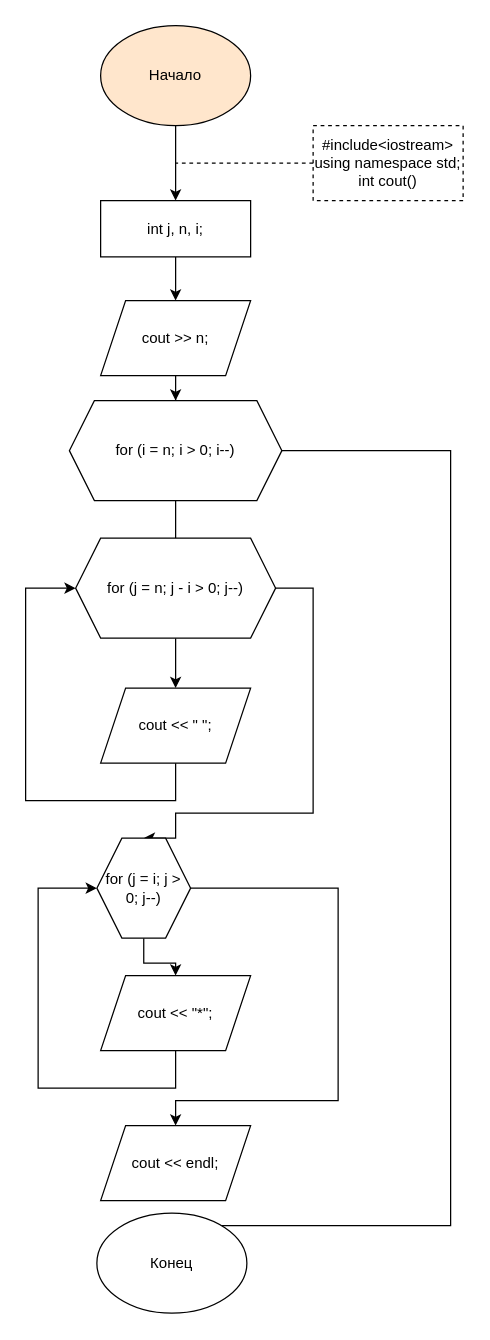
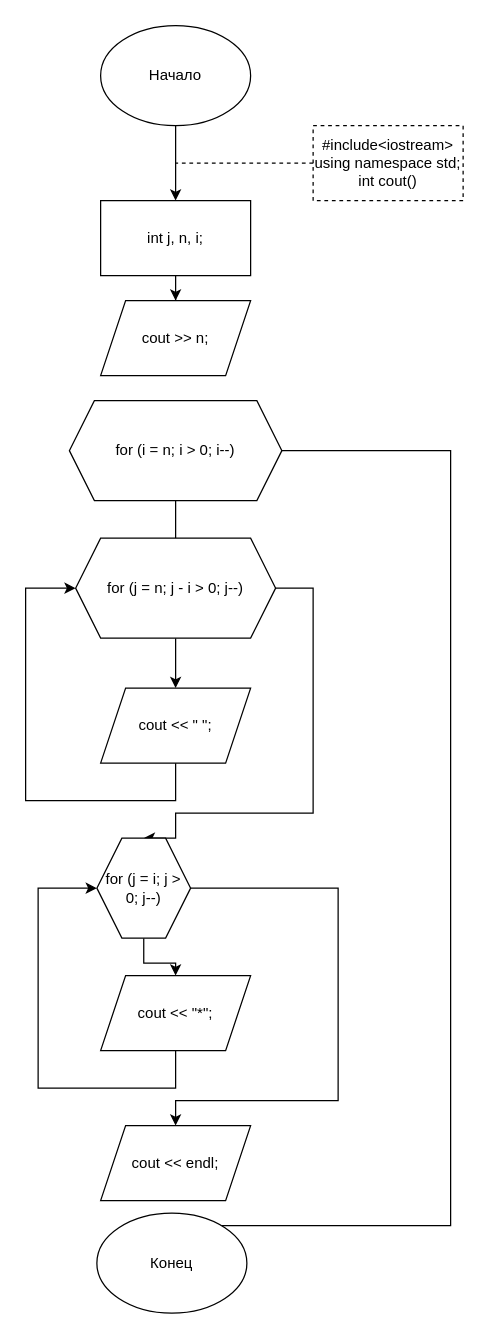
  <mxCell id="0" />
  <mxCell id="1" parent="0" />
  <mxCell id="2" value="" style="edgeStyle=orthogonalEdgeStyle;rounded=0;orthogonalLoop=1;jettySize=auto;html=1;" edge="1" parent="1" source="3" target="5"><mxGeometry relative="1" as="geometry" /></mxCell>
- <mxCell id="3" value="Начало" style="ellipse;whiteSpace=wrap;html=1;fillColor=#ffe6cc;" vertex="1" parent="1"><mxGeometry x="80" y="20" width="120" height="80" as="geometry" /></mxCell>
+ <mxCell id="3" value="Начало" style="ellipse;whiteSpace=wrap;html=1;" vertex="1" parent="1"><mxGeometry x="80" y="20" width="120" height="80" as="geometry" /></mxCell>
  <mxCell id="4" value="" style="edgeStyle=orthogonalEdgeStyle;rounded=0;orthogonalLoop=1;jettySize=auto;html=1;" edge="1" parent="1" source="5" target="9"><mxGeometry relative="1" as="geometry" /></mxCell>
- <mxCell id="5" value="&lt;span&gt;&#09;&lt;/span&gt;int j, n, i;" style="rounded=0;whiteSpace=wrap;html=1;" vertex="1" parent="1"><mxGeometry x="80" y="160" width="120" height="45" as="geometry" /></mxCell>
+ <mxCell id="5" value="&lt;span&gt;&#09;&lt;/span&gt;int j, n, i;" style="rounded=0;whiteSpace=wrap;html=1;" vertex="1" parent="1"><mxGeometry x="80" y="160" width="120" height="60" as="geometry" /></mxCell>
  <mxCell id="6" value="&lt;div&gt;#include&amp;lt;iostream&amp;gt;&lt;/div&gt;&lt;div&gt;using namespace std;&lt;/div&gt;&lt;div&gt;int cout()&lt;/div&gt;" style="rounded=0;whiteSpace=wrap;html=1;dashed=1;" vertex="1" parent="1"><mxGeometry x="250" y="100" width="120" height="60" as="geometry" /></mxCell>
  <mxCell id="7" value="" style="endArrow=none;dashed=1;html=1;rounded=0;exitX=0;exitY=0.5;exitDx=0;exitDy=0;" edge="1" parent="1" source="6"><mxGeometry width="50" height="50" relative="1" as="geometry"><mxPoint x="130" y="450" as="sourcePoint" /><mxPoint x="140" y="130" as="targetPoint" /></mxGeometry></mxCell>
- <mxCell id="8" value="" style="edgeStyle=orthogonalEdgeStyle;rounded=0;orthogonalLoop=1;jettySize=auto;html=1;entryX=0.5;entryY=0;entryDx=0;entryDy=0;" edge="1" parent="1" source="9" target="12"><mxGeometry relative="1" as="geometry"><mxPoint x="140" y="330" as="targetPoint" /></mxGeometry></mxCell>
  <mxCell id="9" value="&lt;span&gt;&#09;&lt;/span&gt;cout &amp;gt;&amp;gt; n;" style="shape=parallelogram;perimeter=parallelogramPerimeter;whiteSpace=wrap;html=1;fixedSize=1;" vertex="1" parent="1"><mxGeometry x="80" y="240" width="120" height="60" as="geometry" /></mxCell>
  <mxCell id="10" value="" style="edgeStyle=orthogonalEdgeStyle;rounded=0;orthogonalLoop=1;jettySize=auto;html=1;endArrow=none;" edge="1" parent="1" source="12" target="15"><mxGeometry relative="1" as="geometry" /></mxCell>
  <mxCell id="11" style="edgeStyle=orthogonalEdgeStyle;rounded=0;orthogonalLoop=1;jettySize=auto;html=1;entryX=0.5;entryY=0;entryDx=0;entryDy=0;" edge="1" parent="1" source="12" target="24"><mxGeometry relative="1" as="geometry"><Array as="points"><mxPoint x="360" y="360" /><mxPoint x="360" y="980" /><mxPoint x="137" y="980" /></Array></mxGeometry></mxCell>
  <mxCell id="12" value="&lt;span&gt;&#09;&lt;/span&gt;for (i = n; i &amp;gt; 0; i--)" style="shape=hexagon;perimeter=hexagonPerimeter2;whiteSpace=wrap;html=1;fixedSize=1;" vertex="1" parent="1"><mxGeometry x="55" y="320" width="170" height="80" as="geometry" /></mxCell>
  <mxCell id="13" value="" style="edgeStyle=orthogonalEdgeStyle;rounded=0;orthogonalLoop=1;jettySize=auto;html=1;" edge="1" parent="1" source="15" target="16"><mxGeometry relative="1" as="geometry" /></mxCell>
  <mxCell id="14" style="edgeStyle=orthogonalEdgeStyle;rounded=0;orthogonalLoop=1;jettySize=auto;html=1;entryX=0.5;entryY=0;entryDx=0;entryDy=0;" edge="1" parent="1" source="15" target="20"><mxGeometry relative="1" as="geometry"><Array as="points"><mxPoint x="250" y="470" /><mxPoint x="250" y="650" /><mxPoint x="140" y="650" /></Array><mxPoint x="140" y="670" as="targetPoint" /></mxGeometry></mxCell>
  <mxCell id="15" value="&lt;span&gt;&#09;&#09;&lt;/span&gt;for (j = n; j - i &amp;gt; 0; j--)" style="shape=hexagon;perimeter=hexagonPerimeter2;whiteSpace=wrap;html=1;fixedSize=1;" vertex="1" parent="1"><mxGeometry x="60" y="430" width="160" height="80" as="geometry" /></mxCell>
  <mxCell id="16" value="&lt;span&gt;&#09;&#09;&#09;&lt;/span&gt;cout &amp;lt;&amp;lt; &quot; &quot;;" style="shape=parallelogram;perimeter=parallelogramPerimeter;whiteSpace=wrap;html=1;fixedSize=1;" vertex="1" parent="1"><mxGeometry x="80" y="550" width="120" height="60" as="geometry" /></mxCell>
  <mxCell id="17" value="" style="endArrow=classic;html=1;rounded=0;exitX=0.5;exitY=1;exitDx=0;exitDy=0;entryX=0;entryY=0.5;entryDx=0;entryDy=0;" edge="1" parent="1" source="16" target="15"><mxGeometry width="50" height="50" relative="1" as="geometry"><mxPoint x="130" y="600" as="sourcePoint" /><mxPoint x="180" y="550" as="targetPoint" /><Array as="points"><mxPoint x="140" y="640" /><mxPoint x="20" y="640" /><mxPoint x="20" y="470" /></Array></mxGeometry></mxCell>
  <mxCell id="18" value="" style="edgeStyle=orthogonalEdgeStyle;rounded=0;orthogonalLoop=1;jettySize=auto;html=1;" edge="1" parent="1" source="20" target="21"><mxGeometry relative="1" as="geometry" /></mxCell>
  <mxCell id="19" value="" style="edgeStyle=orthogonalEdgeStyle;rounded=0;orthogonalLoop=1;jettySize=auto;html=1;entryX=0.5;entryY=0;entryDx=0;entryDy=0;" edge="1" parent="1" source="20" target="23"><mxGeometry relative="1" as="geometry"><Array as="points"><mxPoint x="270" y="710" /><mxPoint x="270" y="880" /><mxPoint x="140" y="880" /></Array><mxPoint x="140" y="910" as="targetPoint" /></mxGeometry></mxCell>
  <mxCell id="20" value="&lt;span&gt;&#09;&#09;&lt;/span&gt;for (j = i; j &amp;gt; 0; j--)" style="shape=hexagon;perimeter=hexagonPerimeter2;whiteSpace=wrap;html=1;fixedSize=1;" vertex="1" parent="1"><mxGeometry x="77" y="670" width="75" height="80" as="geometry" /></mxCell>
  <mxCell id="21" value="&lt;span&gt;&#09;&#09;&#09;&lt;/span&gt;cout &amp;lt;&amp;lt; &quot;*&quot;;" style="shape=parallelogram;perimeter=parallelogramPerimeter;whiteSpace=wrap;html=1;fixedSize=1;" vertex="1" parent="1"><mxGeometry x="80" y="780" width="120" height="60" as="geometry" /></mxCell>
  <mxCell id="22" value="" style="endArrow=classic;html=1;rounded=0;exitX=0.5;exitY=1;exitDx=0;exitDy=0;entryX=0;entryY=0.5;entryDx=0;entryDy=0;" edge="1" parent="1" source="21" target="20"><mxGeometry width="50" height="50" relative="1" as="geometry"><mxPoint x="130" y="640" as="sourcePoint" /><mxPoint x="180" y="590" as="targetPoint" /><Array as="points"><mxPoint x="140" y="870" /><mxPoint x="30" y="870" /><mxPoint x="30" y="710" /></Array></mxGeometry></mxCell>
  <mxCell id="23" value="&lt;span&gt;&#09;&#09;&lt;/span&gt;cout &amp;lt;&amp;lt; endl;" style="shape=parallelogram;perimeter=parallelogramPerimeter;whiteSpace=wrap;html=1;fixedSize=1;" vertex="1" parent="1"><mxGeometry x="80" y="900" width="120" height="60" as="geometry" /></mxCell>
  <mxCell id="24" value="Конец" style="ellipse;whiteSpace=wrap;html=1;" vertex="1" parent="1"><mxGeometry x="77" y="970" width="120" height="80" as="geometry" /></mxCell>
